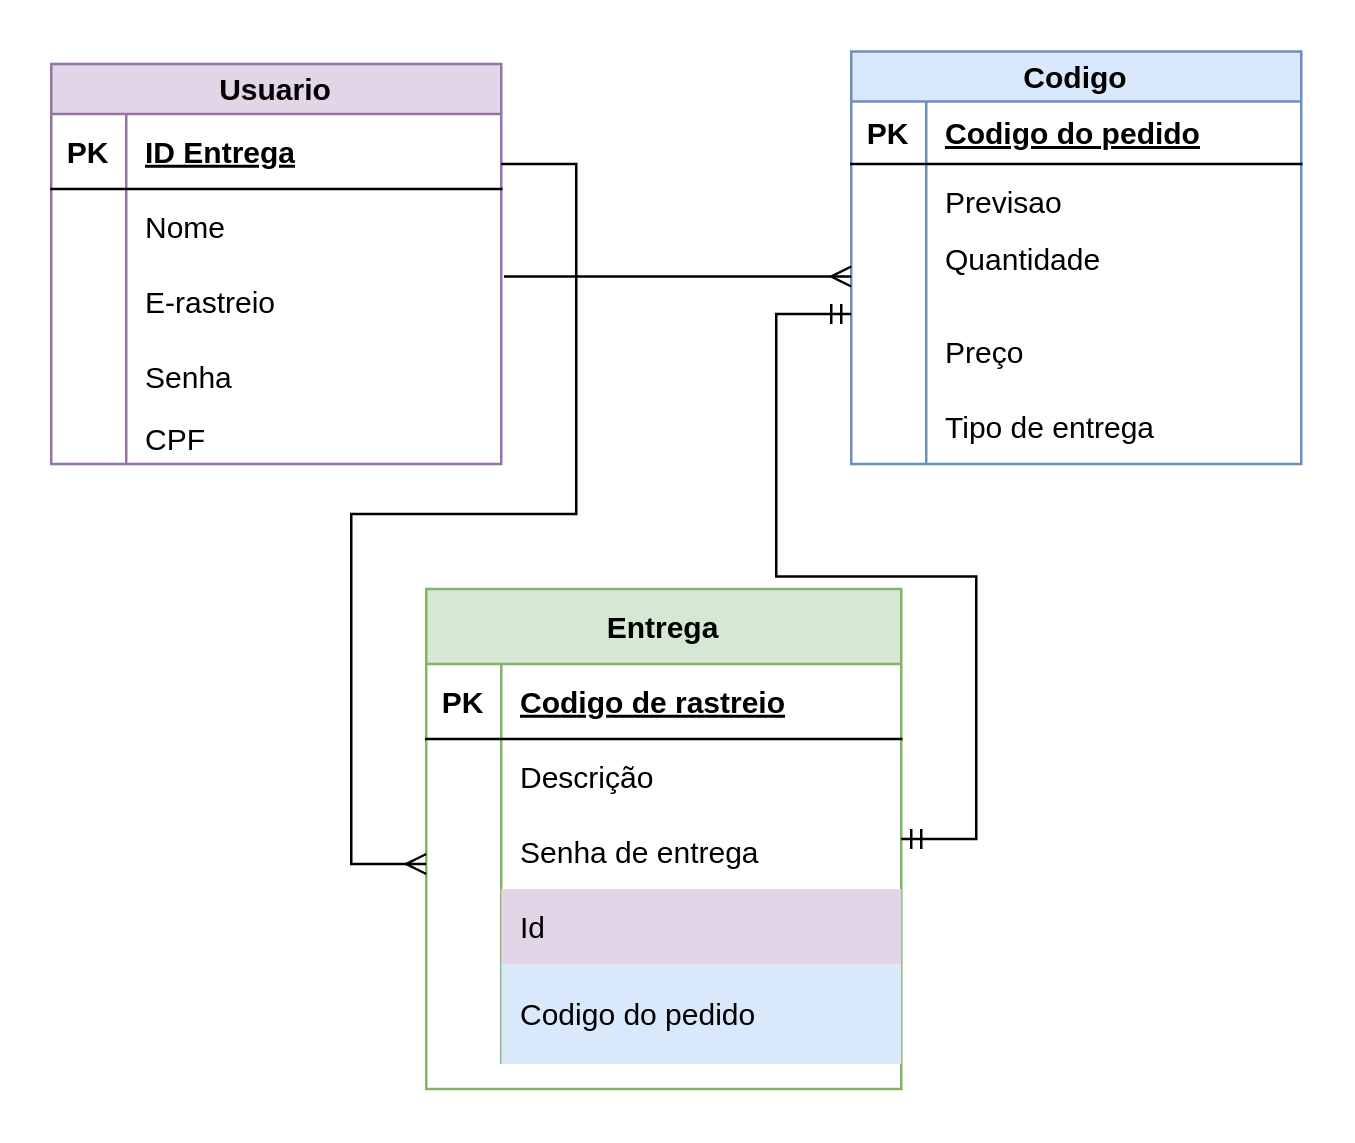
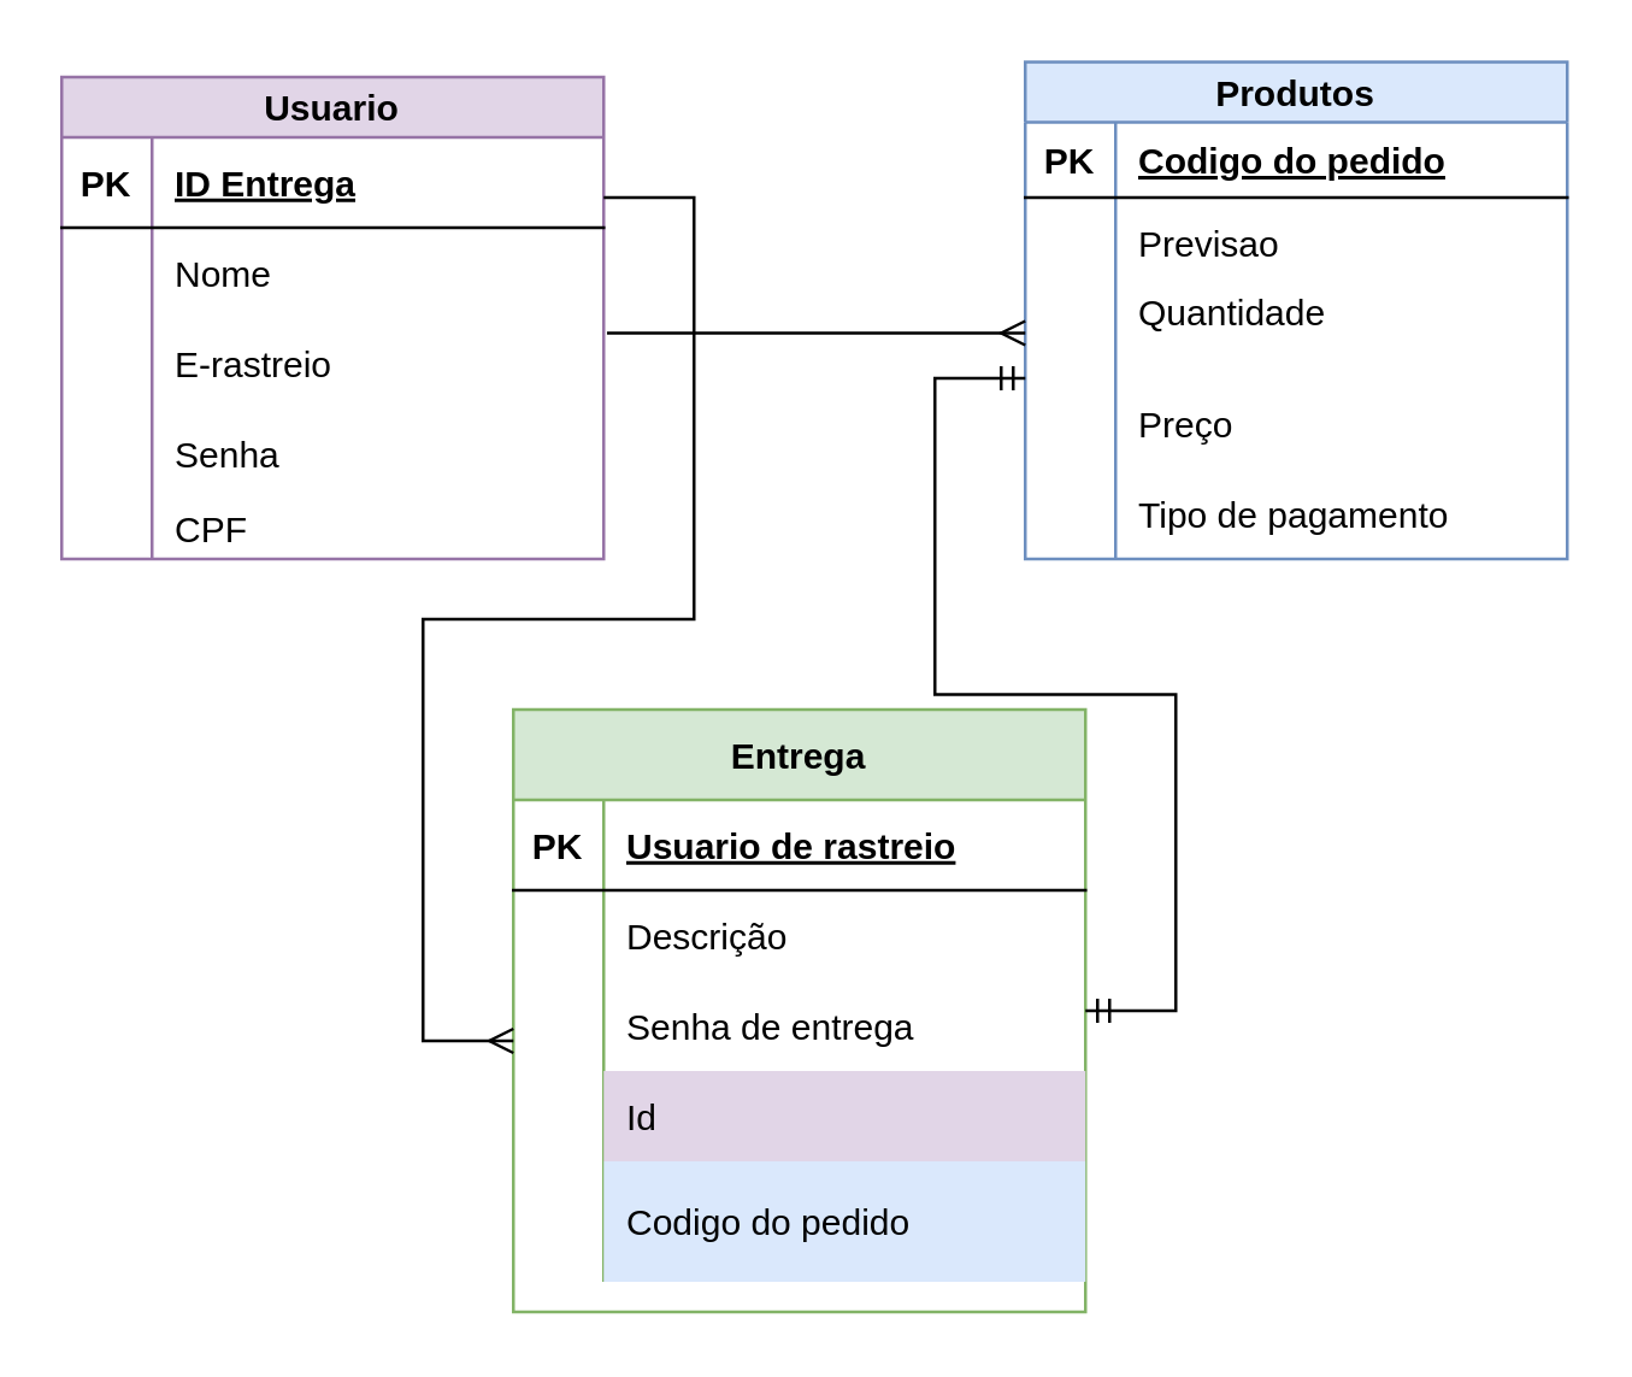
  <mxCell id="0" />
  <mxCell id="1" parent="0" />
  <mxCell id="2" value="Usuario" style="shape=table;startSize=20;container=1;collapsible=1;childLayout=tableLayout;fixedRows=1;rowLines=0;fontStyle=1;align=center;resizeLast=1;fillColor=#e1d5e7;strokeColor=#9673a6;" parent="1" vertex="1"><mxGeometry x="20" y="25" width="180" height="160" as="geometry" /></mxCell>
  <mxCell id="3" value="" style="shape=tableRow;horizontal=0;startSize=0;swimlaneHead=0;swimlaneBody=0;fillColor=none;collapsible=0;dropTarget=0;points=[[0,0.5],[1,0.5]];portConstraint=eastwest;top=0;left=0;right=0;bottom=1;" parent="2" vertex="1"><mxGeometry y="20" width="180" height="30" as="geometry" /></mxCell>
  <mxCell id="4" value="PK" style="shape=partialRectangle;connectable=0;fillColor=none;top=0;left=0;bottom=0;right=0;fontStyle=1;overflow=hidden;" parent="3" vertex="1"><mxGeometry width="30" height="30" as="geometry"><mxRectangle width="30" height="30" as="alternateBounds" /></mxGeometry></mxCell>
  <mxCell id="5" value="ID Entrega" style="shape=partialRectangle;connectable=0;fillColor=none;top=0;left=0;bottom=0;right=0;align=left;spacingLeft=6;fontStyle=5;overflow=hidden;" parent="3" vertex="1"><mxGeometry x="30" width="150" height="30" as="geometry"><mxRectangle width="150" height="30" as="alternateBounds" /></mxGeometry></mxCell>
  <mxCell id="6" value="" style="shape=tableRow;horizontal=0;startSize=0;swimlaneHead=0;swimlaneBody=0;fillColor=none;collapsible=0;dropTarget=0;points=[[0,0.5],[1,0.5]];portConstraint=eastwest;top=0;left=0;right=0;bottom=0;" parent="2" vertex="1"><mxGeometry y="50" width="180" height="30" as="geometry" /></mxCell>
  <mxCell id="7" value="" style="shape=partialRectangle;connectable=0;fillColor=none;top=0;left=0;bottom=0;right=0;editable=1;overflow=hidden;" parent="6" vertex="1"><mxGeometry width="30" height="30" as="geometry"><mxRectangle width="30" height="30" as="alternateBounds" /></mxGeometry></mxCell>
  <mxCell id="8" value="Nome" style="shape=partialRectangle;connectable=0;fillColor=none;top=0;left=0;bottom=0;right=0;align=left;spacingLeft=6;overflow=hidden;" parent="6" vertex="1"><mxGeometry x="30" width="150" height="30" as="geometry"><mxRectangle width="150" height="30" as="alternateBounds" /></mxGeometry></mxCell>
  <mxCell id="9" value="" style="shape=tableRow;horizontal=0;startSize=0;swimlaneHead=0;swimlaneBody=0;fillColor=none;collapsible=0;dropTarget=0;points=[[0,0.5],[1,0.5]];portConstraint=eastwest;top=0;left=0;right=0;bottom=0;" parent="2" vertex="1"><mxGeometry y="80" width="180" height="30" as="geometry" /></mxCell>
  <mxCell id="10" value="" style="shape=partialRectangle;connectable=0;fillColor=none;top=0;left=0;bottom=0;right=0;editable=1;overflow=hidden;" parent="9" vertex="1"><mxGeometry width="30" height="30" as="geometry"><mxRectangle width="30" height="30" as="alternateBounds" /></mxGeometry></mxCell>
  <mxCell id="11" value="E-rastreio" style="shape=partialRectangle;connectable=0;fillColor=none;top=0;left=0;bottom=0;right=0;align=left;spacingLeft=6;overflow=hidden;" parent="9" vertex="1"><mxGeometry x="30" width="150" height="30" as="geometry"><mxRectangle width="150" height="30" as="alternateBounds" /></mxGeometry></mxCell>
  <mxCell id="12" value="" style="shape=tableRow;horizontal=0;startSize=0;swimlaneHead=0;swimlaneBody=0;fillColor=none;collapsible=0;dropTarget=0;points=[[0,0.5],[1,0.5]];portConstraint=eastwest;top=0;left=0;right=0;bottom=0;" parent="2" vertex="1"><mxGeometry y="110" width="180" height="30" as="geometry" /></mxCell>
  <mxCell id="13" value="" style="shape=partialRectangle;connectable=0;fillColor=none;top=0;left=0;bottom=0;right=0;editable=1;overflow=hidden;" parent="12" vertex="1"><mxGeometry width="30" height="30" as="geometry"><mxRectangle width="30" height="30" as="alternateBounds" /></mxGeometry></mxCell>
  <mxCell id="14" value="Senha" style="shape=partialRectangle;connectable=0;fillColor=none;top=0;left=0;bottom=0;right=0;align=left;spacingLeft=6;overflow=hidden;" parent="12" vertex="1"><mxGeometry x="30" width="150" height="30" as="geometry"><mxRectangle width="150" height="30" as="alternateBounds" /></mxGeometry></mxCell>
  <mxCell id="15" value="" style="shape=tableRow;horizontal=0;startSize=0;swimlaneHead=0;swimlaneBody=0;fillColor=none;collapsible=0;dropTarget=0;points=[[0,0.5],[1,0.5]];portConstraint=eastwest;top=0;left=0;right=0;bottom=0;" vertex="1" parent="2"><mxGeometry y="140" width="180" height="20" as="geometry" /></mxCell>
  <mxCell id="16" value="" style="shape=partialRectangle;connectable=0;fillColor=none;top=0;left=0;bottom=0;right=0;editable=1;overflow=hidden;" vertex="1" parent="15"><mxGeometry width="30" height="20" as="geometry"><mxRectangle width="30" height="20" as="alternateBounds" /></mxGeometry></mxCell>
  <mxCell id="17" value="CPF" style="shape=partialRectangle;connectable=0;fillColor=none;top=0;left=0;bottom=0;right=0;align=left;spacingLeft=6;overflow=hidden;" vertex="1" parent="15"><mxGeometry x="30" width="150" height="20" as="geometry"><mxRectangle width="150" height="20" as="alternateBounds" /></mxGeometry></mxCell>
- <mxCell id="18" value="Codigo" style="shape=table;startSize=20;container=1;collapsible=1;childLayout=tableLayout;fixedRows=1;rowLines=0;fontStyle=1;align=center;resizeLast=1;fillColor=#dae8fc;strokeColor=#6c8ebf;" parent="1" vertex="1"><mxGeometry x="340" y="20" width="180" height="165" as="geometry" /></mxCell>
+ <mxCell id="18" value="Produtos" style="shape=table;startSize=20;container=1;collapsible=1;childLayout=tableLayout;fixedRows=1;rowLines=0;fontStyle=1;align=center;resizeLast=1;fillColor=#dae8fc;strokeColor=#6c8ebf;" parent="1" vertex="1"><mxGeometry x="340" y="20" width="180" height="165" as="geometry" /></mxCell>
  <mxCell id="19" value="" style="shape=tableRow;horizontal=0;startSize=0;swimlaneHead=0;swimlaneBody=0;fillColor=none;collapsible=0;dropTarget=0;points=[[0,0.5],[1,0.5]];portConstraint=eastwest;top=0;left=0;right=0;bottom=1;" parent="18" vertex="1"><mxGeometry y="20" width="180" height="25" as="geometry" /></mxCell>
  <mxCell id="20" value="PK" style="shape=partialRectangle;connectable=0;fillColor=none;top=0;left=0;bottom=0;right=0;fontStyle=1;overflow=hidden;" parent="19" vertex="1"><mxGeometry width="30" height="25" as="geometry"><mxRectangle width="30" height="25" as="alternateBounds" /></mxGeometry></mxCell>
  <mxCell id="21" value="Codigo do pedido" style="shape=partialRectangle;connectable=0;fillColor=none;top=0;left=0;bottom=0;right=0;align=left;spacingLeft=6;fontStyle=5;overflow=hidden;" parent="19" vertex="1"><mxGeometry x="30" width="150" height="25" as="geometry"><mxRectangle width="150" height="25" as="alternateBounds" /></mxGeometry></mxCell>
  <mxCell id="22" value="" style="shape=tableRow;horizontal=0;startSize=0;swimlaneHead=0;swimlaneBody=0;fillColor=none;collapsible=0;dropTarget=0;points=[[0,0.5],[1,0.5]];portConstraint=eastwest;top=0;left=0;right=0;bottom=0;" parent="18" vertex="1"><mxGeometry y="45" width="180" height="30" as="geometry" /></mxCell>
  <mxCell id="23" value="" style="shape=partialRectangle;connectable=0;fillColor=none;top=0;left=0;bottom=0;right=0;editable=1;overflow=hidden;" parent="22" vertex="1"><mxGeometry width="30" height="30" as="geometry"><mxRectangle width="30" height="30" as="alternateBounds" /></mxGeometry></mxCell>
  <mxCell id="24" value="Previsao" style="shape=partialRectangle;connectable=0;fillColor=none;top=0;left=0;bottom=0;right=0;align=left;spacingLeft=6;overflow=hidden;" parent="22" vertex="1"><mxGeometry x="30" width="150" height="30" as="geometry"><mxRectangle width="150" height="30" as="alternateBounds" /></mxGeometry></mxCell>
  <mxCell id="25" value="" style="shape=tableRow;horizontal=0;startSize=0;swimlaneHead=0;swimlaneBody=0;fillColor=none;collapsible=0;dropTarget=0;points=[[0,0.5],[1,0.5]];portConstraint=eastwest;top=0;left=0;right=0;bottom=0;" parent="18" vertex="1"><mxGeometry y="75" width="180" height="30" as="geometry" /></mxCell>
  <mxCell id="26" value="" style="shape=partialRectangle;connectable=0;fillColor=none;top=0;left=0;bottom=0;right=0;editable=1;overflow=hidden;" parent="25" vertex="1"><mxGeometry width="30" height="30" as="geometry"><mxRectangle width="30" height="30" as="alternateBounds" /></mxGeometry></mxCell>
  <mxCell id="27" value="Quantidade&#10;" style="shape=partialRectangle;connectable=0;fillColor=none;top=0;left=0;bottom=0;right=0;align=left;spacingLeft=6;overflow=hidden;" parent="25" vertex="1"><mxGeometry x="30" width="150" height="30" as="geometry"><mxRectangle width="150" height="30" as="alternateBounds" /></mxGeometry></mxCell>
  <mxCell id="28" value="" style="shape=tableRow;horizontal=0;startSize=0;swimlaneHead=0;swimlaneBody=0;fillColor=none;collapsible=0;dropTarget=0;points=[[0,0.5],[1,0.5]];portConstraint=eastwest;top=0;left=0;right=0;bottom=0;" parent="18" vertex="1"><mxGeometry y="105" width="180" height="30" as="geometry" /></mxCell>
  <mxCell id="29" value="" style="shape=partialRectangle;connectable=0;fillColor=none;top=0;left=0;bottom=0;right=0;editable=1;overflow=hidden;" parent="28" vertex="1"><mxGeometry width="30" height="30" as="geometry"><mxRectangle width="30" height="30" as="alternateBounds" /></mxGeometry></mxCell>
  <mxCell id="30" value="Preço" style="shape=partialRectangle;connectable=0;fillColor=none;top=0;left=0;bottom=0;right=0;align=left;spacingLeft=6;overflow=hidden;" parent="28" vertex="1"><mxGeometry x="30" width="150" height="30" as="geometry"><mxRectangle width="150" height="30" as="alternateBounds" /></mxGeometry></mxCell>
  <mxCell id="31" value="" style="shape=tableRow;horizontal=0;startSize=0;swimlaneHead=0;swimlaneBody=0;fillColor=none;collapsible=0;dropTarget=0;points=[[0,0.5],[1,0.5]];portConstraint=eastwest;top=0;left=0;right=0;bottom=0;" parent="18" vertex="1"><mxGeometry y="135" width="180" height="30" as="geometry" /></mxCell>
  <mxCell id="32" value="" style="shape=partialRectangle;connectable=0;fillColor=none;top=0;left=0;bottom=0;right=0;editable=1;overflow=hidden;" parent="31" vertex="1"><mxGeometry width="30" height="30" as="geometry"><mxRectangle width="30" height="30" as="alternateBounds" /></mxGeometry></mxCell>
- <mxCell id="33" value="Tipo de entrega" style="shape=partialRectangle;connectable=0;fillColor=none;top=0;left=0;bottom=0;right=0;align=left;spacingLeft=6;overflow=hidden;" parent="31" vertex="1"><mxGeometry x="30" width="150" height="30" as="geometry"><mxRectangle width="150" height="30" as="alternateBounds" /></mxGeometry></mxCell>
+ <mxCell id="33" value="Tipo de pagamento" style="shape=partialRectangle;connectable=0;fillColor=none;top=0;left=0;bottom=0;right=0;align=left;spacingLeft=6;overflow=hidden;" parent="31" vertex="1"><mxGeometry x="30" width="150" height="30" as="geometry"><mxRectangle width="150" height="30" as="alternateBounds" /></mxGeometry></mxCell>
  <mxCell id="34" value="" style="edgeStyle=entityRelationEdgeStyle;fontSize=12;html=1;endArrow=ERmany;rounded=0;exitX=1.006;exitY=0.167;exitDx=0;exitDy=0;exitPerimeter=0;" edge="1" parent="1" source="9"><mxGeometry width="100" height="100" relative="1" as="geometry"><mxPoint x="220" y="265" as="sourcePoint" /><mxPoint x="340" y="110" as="targetPoint" /></mxGeometry></mxCell>
  <mxCell id="35" value="Entrega" style="shape=table;startSize=30;container=1;collapsible=1;childLayout=tableLayout;fixedRows=1;rowLines=0;fontStyle=1;align=center;resizeLast=1;fillColor=#d5e8d4;strokeColor=#82b366;" vertex="1" parent="1"><mxGeometry x="170" y="235" width="190" height="200" as="geometry" /></mxCell>
  <mxCell id="36" value="" style="shape=tableRow;horizontal=0;startSize=0;swimlaneHead=0;swimlaneBody=0;fillColor=none;collapsible=0;dropTarget=0;points=[[0,0.5],[1,0.5]];portConstraint=eastwest;top=0;left=0;right=0;bottom=1;" vertex="1" parent="35"><mxGeometry y="30" width="190" height="30" as="geometry" /></mxCell>
  <mxCell id="37" value="PK" style="shape=partialRectangle;connectable=0;fillColor=none;top=0;left=0;bottom=0;right=0;fontStyle=1;overflow=hidden;" vertex="1" parent="36"><mxGeometry width="30" height="30" as="geometry"><mxRectangle width="30" height="30" as="alternateBounds" /></mxGeometry></mxCell>
- <mxCell id="38" value="Codigo de rastreio" style="shape=partialRectangle;connectable=0;fillColor=none;top=0;left=0;bottom=0;right=0;align=left;spacingLeft=6;fontStyle=5;overflow=hidden;" vertex="1" parent="36"><mxGeometry x="30" width="160" height="30" as="geometry"><mxRectangle width="160" height="30" as="alternateBounds" /></mxGeometry></mxCell>
+ <mxCell id="38" value="Usuario de rastreio" style="shape=partialRectangle;connectable=0;fillColor=none;top=0;left=0;bottom=0;right=0;align=left;spacingLeft=6;fontStyle=5;overflow=hidden;" vertex="1" parent="36"><mxGeometry x="30" width="160" height="30" as="geometry"><mxRectangle width="160" height="30" as="alternateBounds" /></mxGeometry></mxCell>
  <mxCell id="39" value="" style="shape=tableRow;horizontal=0;startSize=0;swimlaneHead=0;swimlaneBody=0;fillColor=none;collapsible=0;dropTarget=0;points=[[0,0.5],[1,0.5]];portConstraint=eastwest;top=0;left=0;right=0;bottom=0;" vertex="1" parent="35"><mxGeometry y="60" width="190" height="30" as="geometry" /></mxCell>
  <mxCell id="40" value="" style="shape=partialRectangle;connectable=0;fillColor=none;top=0;left=0;bottom=0;right=0;editable=1;overflow=hidden;" vertex="1" parent="39"><mxGeometry width="30" height="30" as="geometry"><mxRectangle width="30" height="30" as="alternateBounds" /></mxGeometry></mxCell>
  <mxCell id="41" value="Descrição" style="shape=partialRectangle;connectable=0;fillColor=none;top=0;left=0;bottom=0;right=0;align=left;spacingLeft=6;overflow=hidden;" vertex="1" parent="39"><mxGeometry x="30" width="160" height="30" as="geometry"><mxRectangle width="160" height="30" as="alternateBounds" /></mxGeometry></mxCell>
  <mxCell id="42" value="" style="shape=tableRow;horizontal=0;startSize=0;swimlaneHead=0;swimlaneBody=0;fillColor=none;collapsible=0;dropTarget=0;points=[[0,0.5],[1,0.5]];portConstraint=eastwest;top=0;left=0;right=0;bottom=0;" vertex="1" parent="35"><mxGeometry y="90" width="190" height="30" as="geometry" /></mxCell>
  <mxCell id="43" value="" style="shape=partialRectangle;connectable=0;fillColor=none;top=0;left=0;bottom=0;right=0;editable=1;overflow=hidden;" vertex="1" parent="42"><mxGeometry width="30" height="30" as="geometry"><mxRectangle width="30" height="30" as="alternateBounds" /></mxGeometry></mxCell>
  <mxCell id="44" value="Senha de entrega" style="shape=partialRectangle;connectable=0;fillColor=none;top=0;left=0;bottom=0;right=0;align=left;spacingLeft=6;overflow=hidden;" vertex="1" parent="42"><mxGeometry x="30" width="160" height="30" as="geometry"><mxRectangle width="160" height="30" as="alternateBounds" /></mxGeometry></mxCell>
  <mxCell id="45" value="" style="shape=tableRow;horizontal=0;startSize=0;swimlaneHead=0;swimlaneBody=0;fillColor=none;collapsible=0;dropTarget=0;points=[[0,0.5],[1,0.5]];portConstraint=eastwest;top=0;left=0;right=0;bottom=0;" vertex="1" parent="35"><mxGeometry y="120" width="190" height="30" as="geometry" /></mxCell>
  <mxCell id="46" value="" style="shape=partialRectangle;connectable=0;fillColor=none;top=0;left=0;bottom=0;right=0;editable=1;overflow=hidden;" vertex="1" parent="45"><mxGeometry width="30" height="30" as="geometry"><mxRectangle width="30" height="30" as="alternateBounds" /></mxGeometry></mxCell>
  <mxCell id="47" value="Id" style="shape=partialRectangle;connectable=0;fillColor=#e1d5e7;top=0;left=0;bottom=0;right=0;align=left;spacingLeft=6;overflow=hidden;strokeColor=#9673a6;" vertex="1" parent="45"><mxGeometry x="30" width="160" height="30" as="geometry"><mxRectangle width="160" height="30" as="alternateBounds" /></mxGeometry></mxCell>
  <mxCell id="48" value="" style="shape=tableRow;horizontal=0;startSize=0;swimlaneHead=0;swimlaneBody=0;fillColor=none;collapsible=0;dropTarget=0;points=[[0,0.5],[1,0.5]];portConstraint=eastwest;top=0;left=0;right=0;bottom=0;" vertex="1" parent="35"><mxGeometry y="150" width="190" height="40" as="geometry" /></mxCell>
  <mxCell id="49" value="" style="shape=partialRectangle;connectable=0;fillColor=none;top=0;left=0;bottom=0;right=0;editable=1;overflow=hidden;" vertex="1" parent="48"><mxGeometry width="30" height="40" as="geometry"><mxRectangle width="30" height="40" as="alternateBounds" /></mxGeometry></mxCell>
  <mxCell id="50" value="Codigo do pedido" style="shape=partialRectangle;connectable=0;fillColor=#dae8fc;top=0;left=0;bottom=0;right=0;align=left;spacingLeft=6;overflow=hidden;strokeColor=#6c8ebf;" vertex="1" parent="48"><mxGeometry x="30" width="160" height="40" as="geometry"><mxRectangle width="160" height="40" as="alternateBounds" /></mxGeometry></mxCell>
  <mxCell id="51" value="" style="edgeStyle=entityRelationEdgeStyle;fontSize=12;html=1;endArrow=ERmany;rounded=0;" edge="1" parent="1"><mxGeometry width="100" height="100" relative="1" as="geometry"><mxPoint x="200" y="65" as="sourcePoint" /><mxPoint x="170" y="345" as="targetPoint" /></mxGeometry></mxCell>
  <mxCell id="52" value="" style="edgeStyle=entityRelationEdgeStyle;fontSize=12;html=1;endArrow=ERmandOne;startArrow=ERmandOne;rounded=0;" edge="1" parent="1"><mxGeometry width="100" height="100" relative="1" as="geometry"><mxPoint x="360" y="335" as="sourcePoint" /><mxPoint x="340" y="125" as="targetPoint" /></mxGeometry></mxCell>
